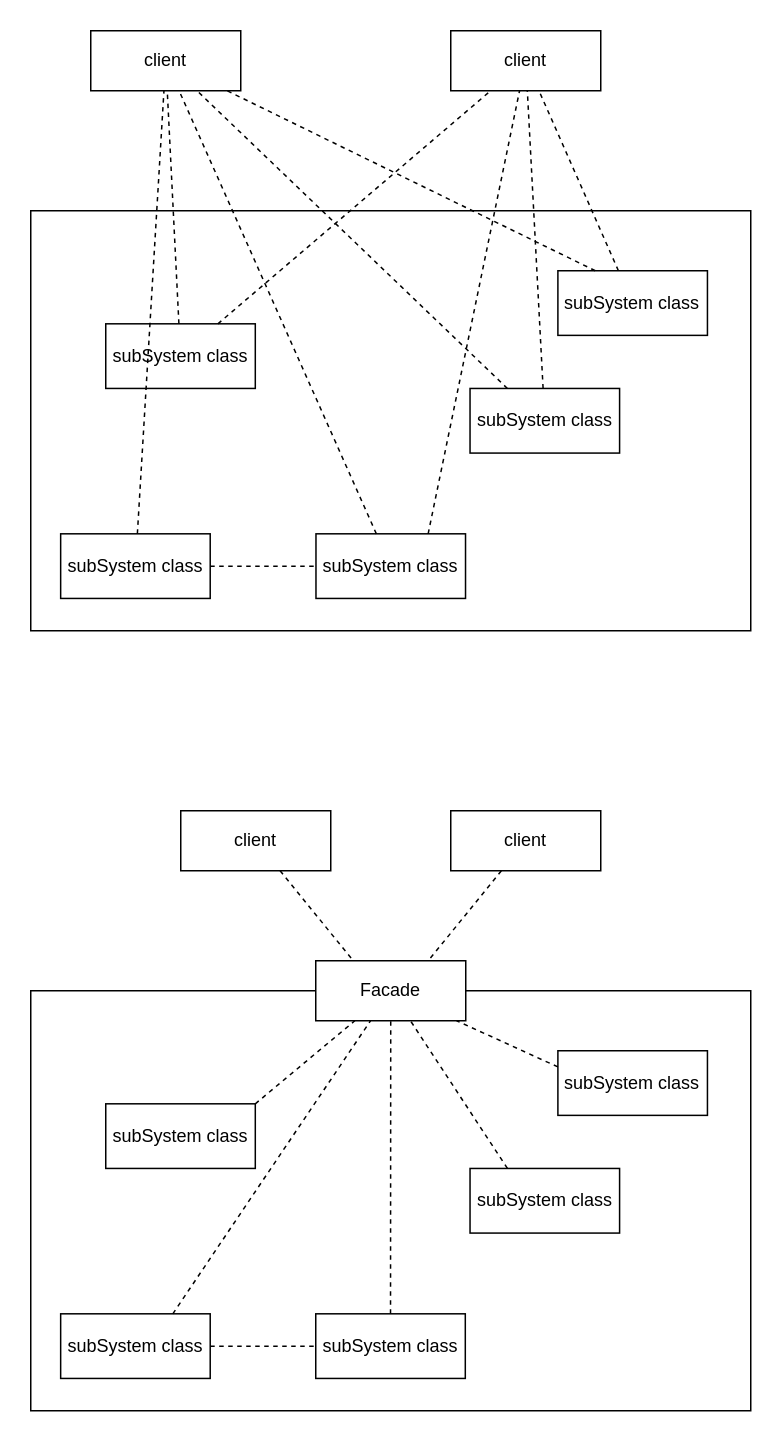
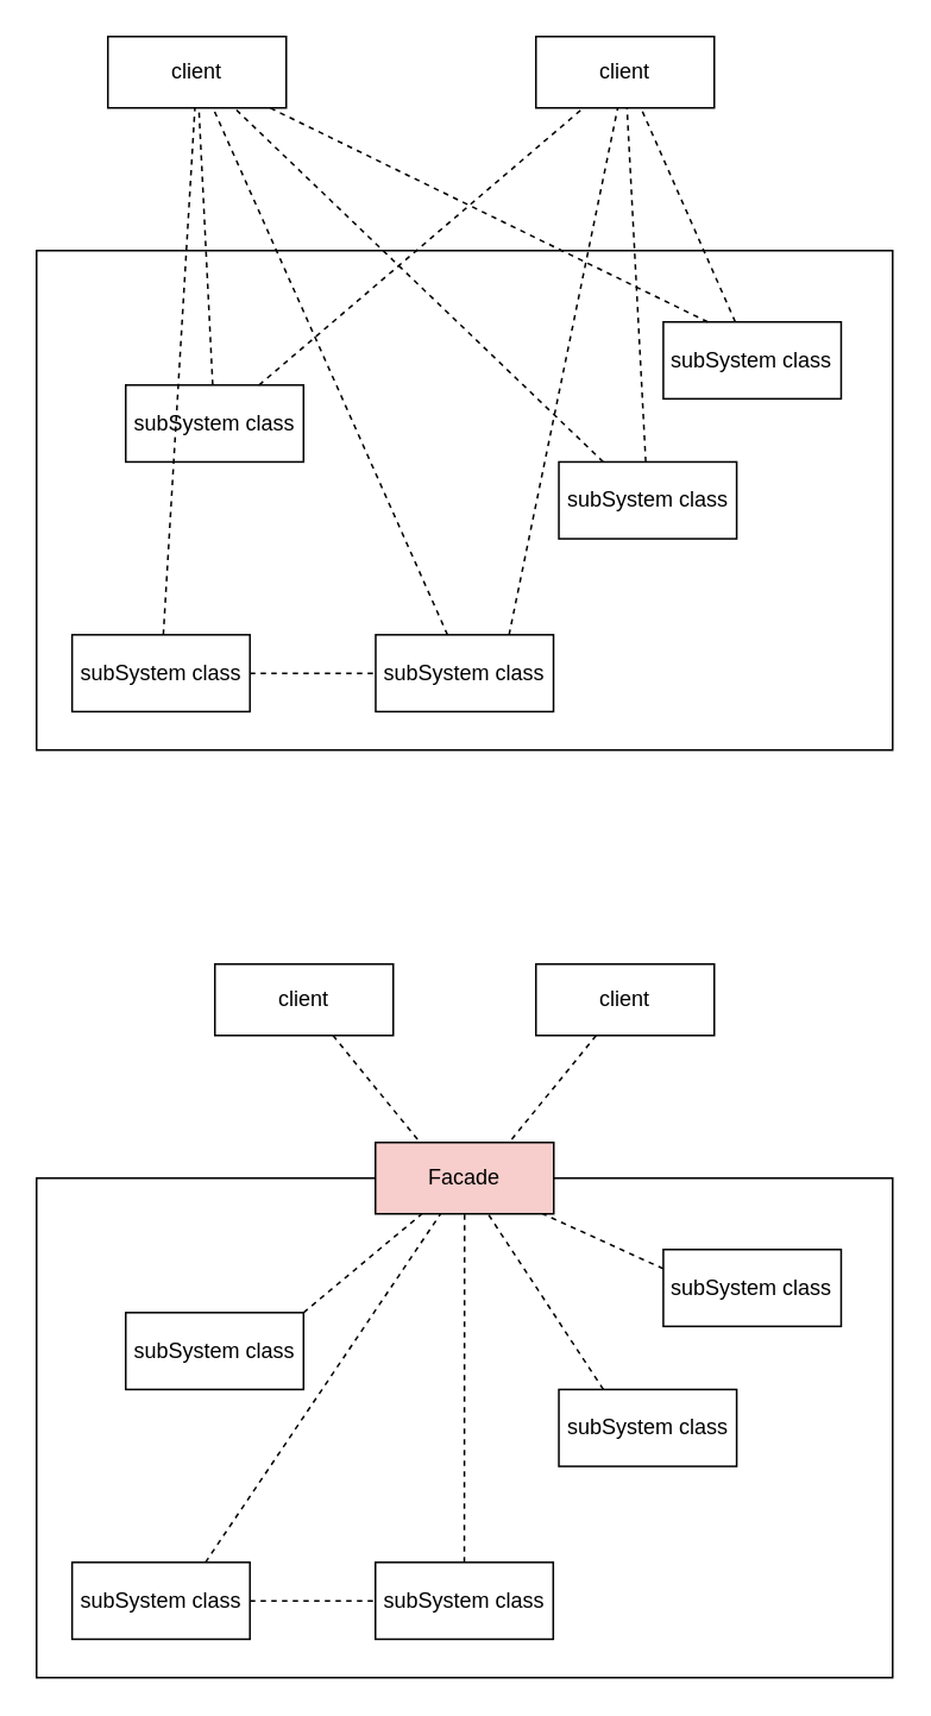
  <mxCell id="0" />
  <mxCell id="1" parent="0" />
  <mxCell id="2" value="" style="verticalLabelPosition=bottom;verticalAlign=top;html=1;shape=mxgraph.basic.rect;fillColor2=none;strokeWidth=1;size=20;indent=5;container=1;" vertex="1" parent="1"><mxGeometry x="20" y="140" width="480" height="280" as="geometry" /></mxCell>
  <mxCell id="3" style="edgeStyle=none;rounded=0;orthogonalLoop=1;jettySize=auto;html=1;endArrow=none;endFill=0;dashed=1;" edge="1" parent="2" source="4" target="5"><mxGeometry relative="1" as="geometry" /></mxCell>
  <mxCell id="4" value="subSystem class" style="whiteSpace=wrap;html=1;align=center;" vertex="1" parent="2"><mxGeometry x="19.94" y="215.385" width="99.699" height="43.077" as="geometry" /></mxCell>
  <mxCell id="5" value="subSystem class" style="whiteSpace=wrap;html=1;align=center;" vertex="1" parent="2"><mxGeometry x="190.151" y="215.385" width="99.699" height="43.077" as="geometry" /></mxCell>
  <mxCell id="6" value="subSystem class" style="whiteSpace=wrap;html=1;align=center;" vertex="1" parent="2"><mxGeometry x="292.861" y="118.465" width="99.699" height="43.077" as="geometry" /></mxCell>
  <mxCell id="7" value="subSystem class" style="whiteSpace=wrap;html=1;align=center;" vertex="1" parent="2"><mxGeometry x="351.434" y="40.005" width="99.699" height="43.077" as="geometry" /></mxCell>
  <mxCell id="8" value="subSystem class" style="whiteSpace=wrap;html=1;align=center;" vertex="1" parent="2"><mxGeometry x="49.999" y="75.385" width="99.699" height="43.077" as="geometry" /></mxCell>
  <mxCell id="9" value="client" style="whiteSpace=wrap;html=1;align=center;" vertex="1" parent="1"><mxGeometry x="60" y="20" width="100" height="40" as="geometry" /></mxCell>
  <mxCell id="10" value="client" style="whiteSpace=wrap;html=1;align=center;" vertex="1" parent="1"><mxGeometry x="300" y="20" width="100" height="40" as="geometry" /></mxCell>
  <mxCell id="11" style="edgeStyle=none;rounded=0;orthogonalLoop=1;jettySize=auto;html=1;endArrow=none;endFill=0;dashed=1;" edge="1" parent="1" source="4" target="9"><mxGeometry relative="1" as="geometry" /></mxCell>
  <mxCell id="12" style="edgeStyle=none;rounded=0;orthogonalLoop=1;jettySize=auto;html=1;endArrow=none;endFill=0;dashed=1;" edge="1" parent="1" source="8" target="9"><mxGeometry relative="1" as="geometry" /></mxCell>
  <mxCell id="13" style="edgeStyle=none;rounded=0;orthogonalLoop=1;jettySize=auto;html=1;endArrow=none;endFill=0;dashed=1;" edge="1" parent="1" source="5" target="9"><mxGeometry relative="1" as="geometry" /></mxCell>
  <mxCell id="14" style="edgeStyle=none;rounded=0;orthogonalLoop=1;jettySize=auto;html=1;exitX=0.25;exitY=0;exitDx=0;exitDy=0;endArrow=none;endFill=0;dashed=1;" edge="1" parent="1" source="6" target="9"><mxGeometry relative="1" as="geometry" /></mxCell>
  <mxCell id="15" style="edgeStyle=none;rounded=0;orthogonalLoop=1;jettySize=auto;html=1;exitX=0.25;exitY=0;exitDx=0;exitDy=0;endArrow=none;endFill=0;dashed=1;" edge="1" parent="1" source="7" target="9"><mxGeometry relative="1" as="geometry" /></mxCell>
  <mxCell id="16" style="edgeStyle=none;rounded=0;orthogonalLoop=1;jettySize=auto;html=1;exitX=0.75;exitY=0;exitDx=0;exitDy=0;endArrow=none;endFill=0;dashed=1;" edge="1" parent="1" source="8" target="10"><mxGeometry relative="1" as="geometry" /></mxCell>
  <mxCell id="17" style="edgeStyle=none;rounded=0;orthogonalLoop=1;jettySize=auto;html=1;exitX=0.75;exitY=0;exitDx=0;exitDy=0;endArrow=none;endFill=0;dashed=1;" edge="1" parent="1" source="5" target="10"><mxGeometry relative="1" as="geometry" /></mxCell>
  <mxCell id="18" style="edgeStyle=none;rounded=0;orthogonalLoop=1;jettySize=auto;html=1;endArrow=none;endFill=0;dashed=1;" edge="1" parent="1" source="6" target="10"><mxGeometry relative="1" as="geometry" /></mxCell>
  <mxCell id="19" style="edgeStyle=none;rounded=0;orthogonalLoop=1;jettySize=auto;html=1;endArrow=none;endFill=0;dashed=1;" edge="1" parent="1" source="7" target="10"><mxGeometry relative="1" as="geometry" /></mxCell>
  <mxCell id="20" value="" style="verticalLabelPosition=bottom;verticalAlign=top;html=1;shape=mxgraph.basic.rect;fillColor2=none;strokeWidth=1;size=20;indent=5;container=1;" vertex="1" parent="1"><mxGeometry x="20" y="660" width="480" height="280" as="geometry" /></mxCell>
  <mxCell id="21" style="edgeStyle=none;rounded=0;orthogonalLoop=1;jettySize=auto;html=1;entryX=0;entryY=0.5;entryDx=0;entryDy=0;dashed=1;endArrow=none;endFill=0;" edge="1" parent="20" source="22" target="23"><mxGeometry relative="1" as="geometry" /></mxCell>
  <mxCell id="22" value="subSystem class" style="whiteSpace=wrap;html=1;align=center;" vertex="1" parent="20"><mxGeometry x="19.94" y="215.385" width="99.699" height="43.077" as="geometry" /></mxCell>
  <mxCell id="23" value="subSystem class" style="whiteSpace=wrap;html=1;align=center;" vertex="1" parent="20"><mxGeometry x="190.001" y="215.385" width="99.699" height="43.077" as="geometry" /></mxCell>
  <mxCell id="24" value="subSystem class" style="whiteSpace=wrap;html=1;align=center;" vertex="1" parent="20"><mxGeometry x="292.861" y="118.465" width="99.699" height="43.077" as="geometry" /></mxCell>
  <mxCell id="25" value="subSystem class" style="whiteSpace=wrap;html=1;align=center;" vertex="1" parent="20"><mxGeometry x="351.434" y="40.005" width="99.699" height="43.077" as="geometry" /></mxCell>
  <mxCell id="26" value="subSystem class" style="whiteSpace=wrap;html=1;align=center;" vertex="1" parent="20"><mxGeometry x="49.999" y="75.385" width="99.699" height="43.077" as="geometry" /></mxCell>
  <mxCell id="27" style="edgeStyle=none;rounded=0;orthogonalLoop=1;jettySize=auto;html=1;entryX=0.25;entryY=0;entryDx=0;entryDy=0;endArrow=none;endFill=0;dashed=1;" edge="1" parent="1" source="28" target="31"><mxGeometry relative="1" as="geometry" /></mxCell>
  <mxCell id="28" value="client" style="whiteSpace=wrap;html=1;align=center;" vertex="1" parent="1"><mxGeometry x="120" y="540" width="100" height="40" as="geometry" /></mxCell>
  <mxCell id="29" style="edgeStyle=none;rounded=0;orthogonalLoop=1;jettySize=auto;html=1;entryX=0.75;entryY=0;entryDx=0;entryDy=0;endArrow=none;endFill=0;dashed=1;" edge="1" parent="1" source="30" target="31"><mxGeometry relative="1" as="geometry" /></mxCell>
  <mxCell id="30" value="client" style="whiteSpace=wrap;html=1;align=center;" vertex="1" parent="1"><mxGeometry x="300" y="540" width="100" height="40" as="geometry" /></mxCell>
- <mxCell id="31" value="Facade" style="whiteSpace=wrap;html=1;align=center;" vertex="1" parent="1"><mxGeometry x="210" y="640" width="100" height="40" as="geometry" /></mxCell>
+ <mxCell id="31" value="Facade" style="whiteSpace=wrap;html=1;align=center;fillColor=#f8cecc;" vertex="1" parent="1"><mxGeometry x="210" y="640" width="100" height="40" as="geometry" /></mxCell>
  <mxCell id="32" style="edgeStyle=none;rounded=0;orthogonalLoop=1;jettySize=auto;html=1;exitX=1;exitY=0;exitDx=0;exitDy=0;endArrow=none;endFill=0;dashed=1;" edge="1" parent="1" source="26" target="31"><mxGeometry relative="1" as="geometry" /></mxCell>
  <mxCell id="33" style="edgeStyle=none;rounded=0;orthogonalLoop=1;jettySize=auto;html=1;exitX=0.75;exitY=0;exitDx=0;exitDy=0;endArrow=none;endFill=0;dashed=1;" edge="1" parent="1" source="22" target="31"><mxGeometry relative="1" as="geometry" /></mxCell>
  <mxCell id="34" style="edgeStyle=none;rounded=0;orthogonalLoop=1;jettySize=auto;html=1;exitX=0.5;exitY=0;exitDx=0;exitDy=0;endArrow=none;endFill=0;dashed=1;" edge="1" parent="1" source="23" target="31"><mxGeometry relative="1" as="geometry" /></mxCell>
  <mxCell id="35" style="edgeStyle=none;rounded=0;orthogonalLoop=1;jettySize=auto;html=1;exitX=0.25;exitY=0;exitDx=0;exitDy=0;endArrow=none;endFill=0;dashed=1;" edge="1" parent="1" source="24" target="31"><mxGeometry relative="1" as="geometry" /></mxCell>
  <mxCell id="36" style="edgeStyle=none;rounded=0;orthogonalLoop=1;jettySize=auto;html=1;exitX=0;exitY=0.25;exitDx=0;exitDy=0;endArrow=none;endFill=0;dashed=1;" edge="1" parent="1" source="25" target="31"><mxGeometry relative="1" as="geometry" /></mxCell>
